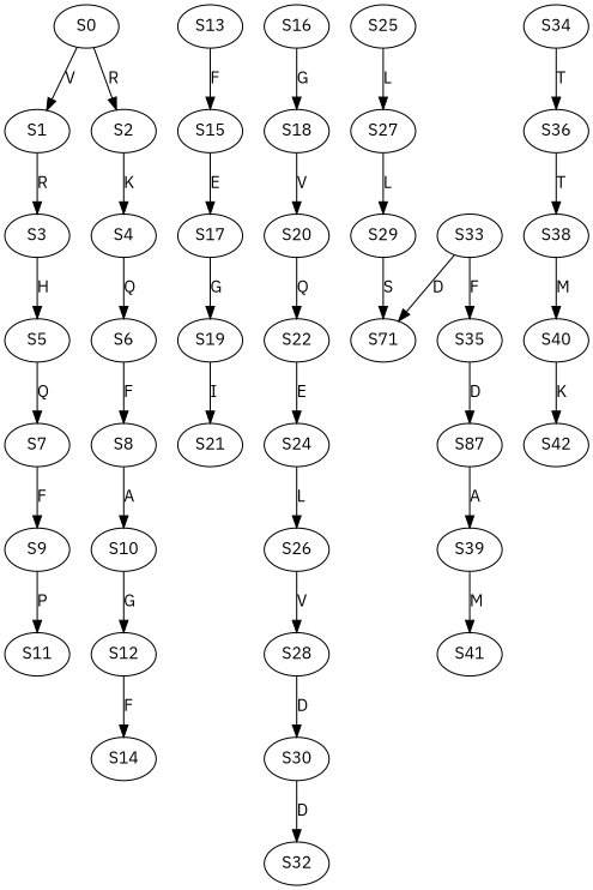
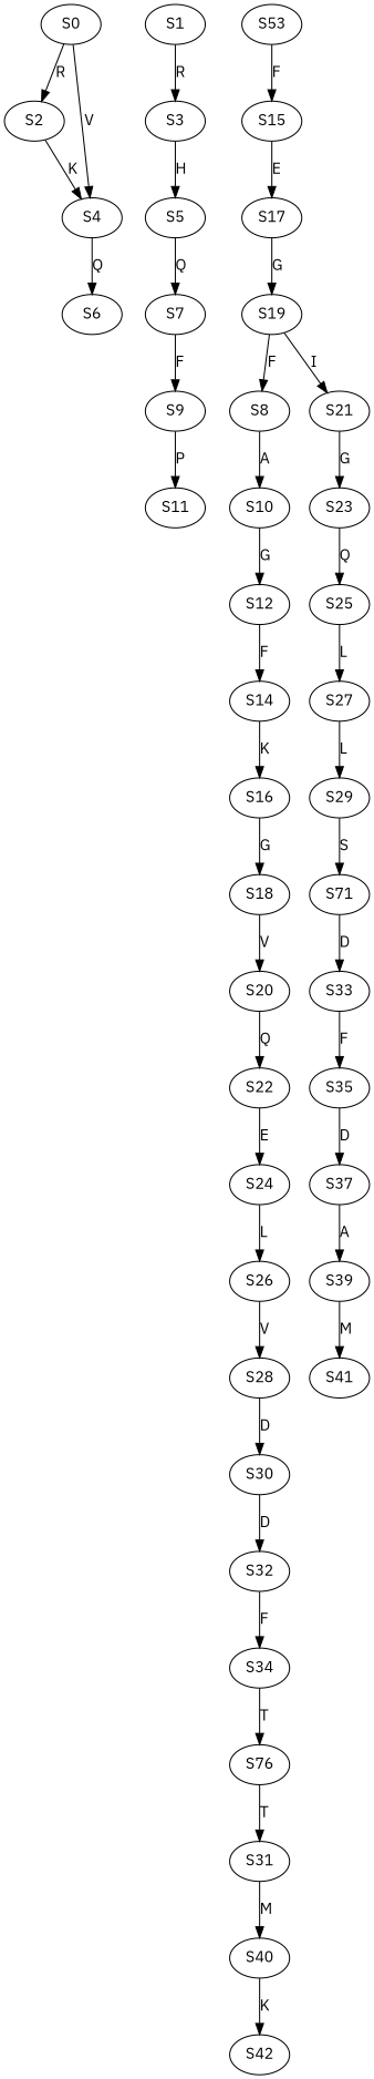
  strict digraph {
    fontname="IBM Plex Sans"
    node [fontname="IBM Plex Sans"]
    edge [fontname="IBM Plex Sans"]
    S0
    S1
    S2
    S3
    S4
    S5
    S6
    S7
    S8
    S9
    S10
    S11
    S12
    S14
-   S13
+   S13 [label=S53]
    S15
    S16
    S17
    S18
    S19
    S20
    S21
    S22
+   S23
    S24
    S25
    S26
    S27
    S28
    S29
    S30
    n32 [label=S71]
    S32
    S33
    S34
    S35
-   S36
-   S37 [label=S87]
-   S38
+   S36 [label=S76]
+   S37
+   S38 [label=S31]
    S39
    S40
    S41
    S42
-   S0 -> S1 [label=V]
+   S0 -> S4 [label=V]
    S0 -> S2 [label=R]
    S1 -> S3 [label=R]
    S2 -> S4 [label=K]
    S3 -> S5 [label=H]
    S4 -> S6 [label=Q]
    S5 -> S7 [label=Q]
-   S6 -> S8 [label=F]
+   S19 -> S8 [label=F]
    S7 -> S9 [label=F]
    S8 -> S10 [label=A]
    S9 -> S11 [label=P]
    S10 -> S12 [label=G]
    S12 -> S14 [label=F]
+   S14 -> S16 [label=K]
    S13 -> S15 [label=F]
    S15 -> S17 [label=E]
    S16 -> S18 [label=G]
    S17 -> S19 [label=G]
    S18 -> S20 [label=V]
    S19 -> S21 [label=I]
    S20 -> S22 [label=Q]
+   S21 -> S23 [label=G]
    S22 -> S24 [label=E]
+   S23 -> S25 [label=Q]
    S24 -> S26 [label=L]
    S25 -> S27 [label=L]
    S26 -> S28 [label=V]
    S27 -> S29 [label=L]
    S28 -> S30 [label=D]
    S29 -> n32 [label=S]
    S30 -> S32 [label=D]
-   S33 -> n32 [label=D]
+   n32 -> S33 [label=D]
+   S32 -> S34 [label=F]
    S33 -> S35 [label=F]
    S34 -> S36 [label=T]
    S35 -> S37 [label=D]
    S36 -> S38 [label=T]
    S37 -> S39 [label=A]
    S38 -> S40 [label=M]
    S39 -> S41 [label=M]
    S40 -> S42 [label=K]
  }
